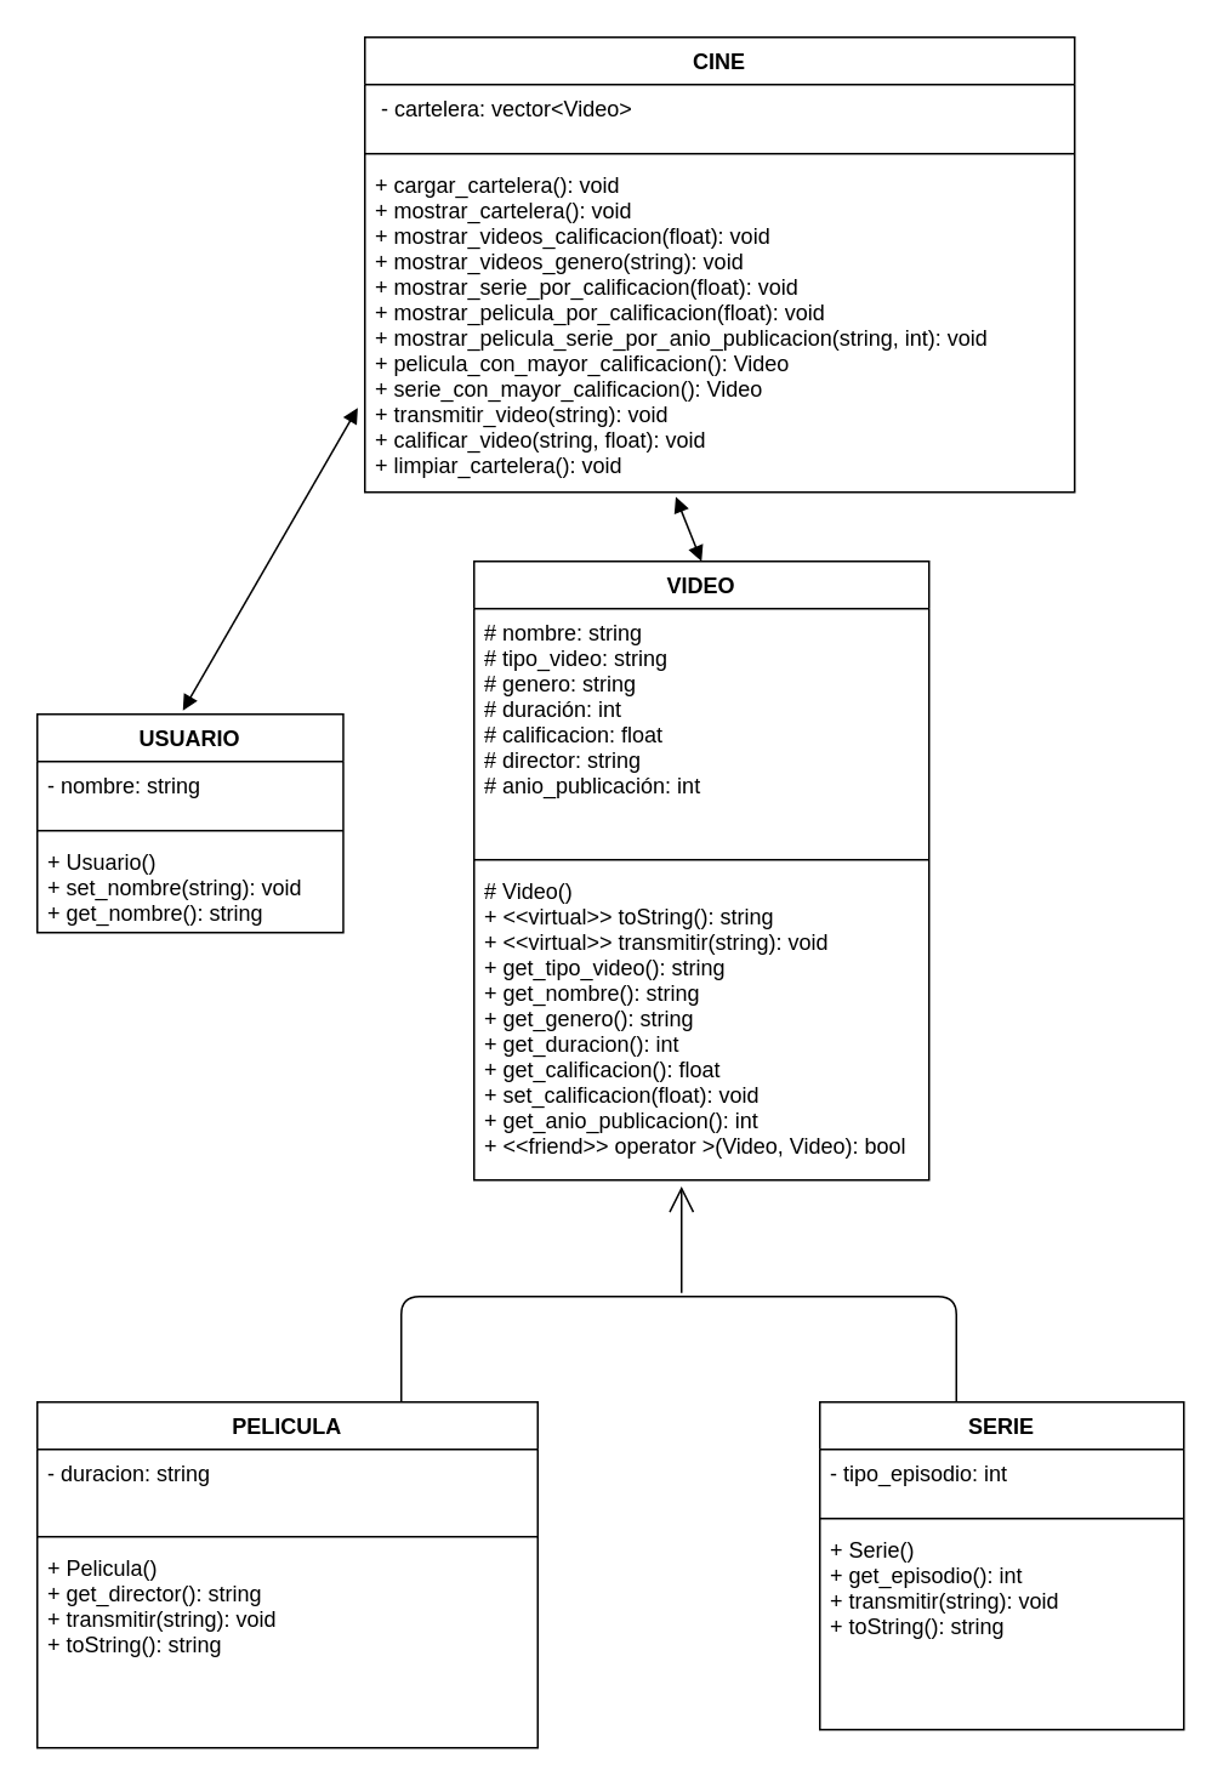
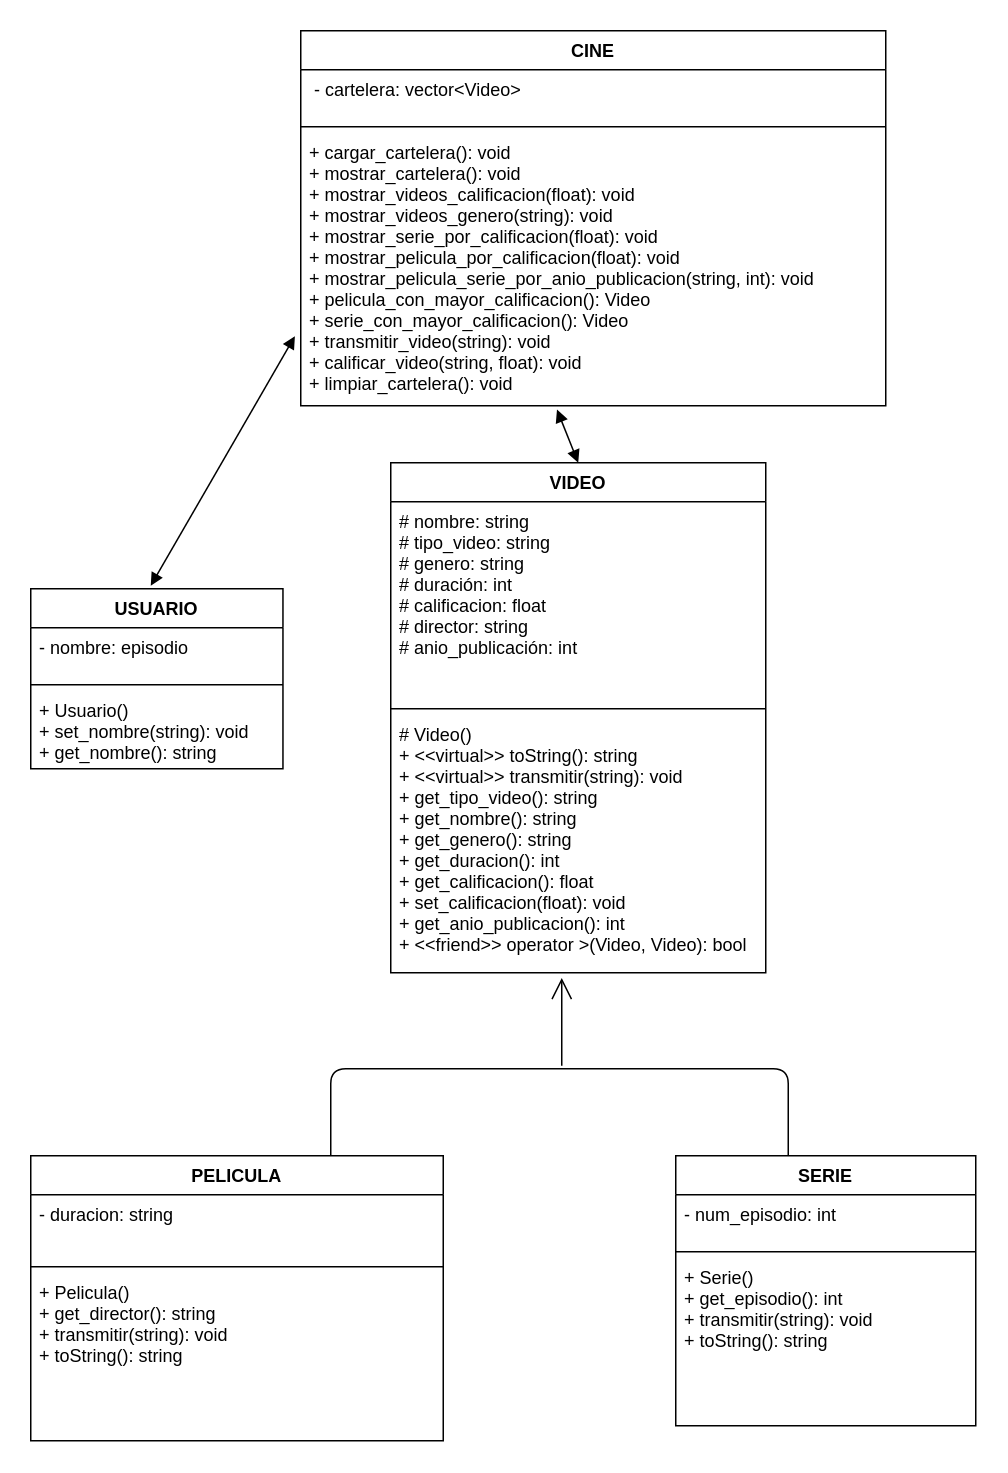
  <mxCell id="0" />
  <mxCell id="1" parent="0" />
  <mxCell id="2" value="USUARIO" style="swimlane;fontStyle=1;align=center;verticalAlign=top;childLayout=stackLayout;horizontal=1;startSize=26;horizontalStack=0;resizeParent=1;resizeParentMax=0;resizeLast=0;collapsible=1;marginBottom=0;" parent="1" vertex="1"><mxGeometry x="20" y="392" width="168.14" height="120" as="geometry" /></mxCell>
- <mxCell id="3" value="- nombre: string" style="text;strokeColor=none;fillColor=none;align=left;verticalAlign=top;spacingLeft=4;spacingRight=4;overflow=hidden;rotatable=0;points=[[0,0.5],[1,0.5]];portConstraint=eastwest;" parent="2" vertex="1"><mxGeometry y="26" width="168.14" height="34" as="geometry" /></mxCell>
+ <mxCell id="3" value="- nombre: episodio" style="text;strokeColor=none;fillColor=none;align=left;verticalAlign=top;spacingLeft=4;spacingRight=4;overflow=hidden;rotatable=0;points=[[0,0.5],[1,0.5]];portConstraint=eastwest;" parent="2" vertex="1"><mxGeometry y="26" width="168.14" height="34" as="geometry" /></mxCell>
  <mxCell id="4" value="" style="line;strokeWidth=1;fillColor=none;align=left;verticalAlign=middle;spacingTop=-1;spacingLeft=3;spacingRight=3;rotatable=0;labelPosition=right;points=[];portConstraint=eastwest;strokeColor=inherit;" parent="2" vertex="1"><mxGeometry y="60" width="168.14" height="8" as="geometry" /></mxCell>
  <mxCell id="5" value="+ Usuario()&#10;+ set_nombre(string): void&#10;+ get_nombre(): string&#10;" style="text;strokeColor=none;fillColor=none;align=left;verticalAlign=top;spacingLeft=4;spacingRight=4;overflow=hidden;rotatable=0;points=[[0,0.5],[1,0.5]];portConstraint=eastwest;fontStyle=0" parent="2" vertex="1"><mxGeometry y="68" width="168.14" height="52" as="geometry" /></mxCell>
  <mxCell id="6" value="CINE" style="swimlane;fontStyle=1;align=center;verticalAlign=top;childLayout=stackLayout;horizontal=1;startSize=26;horizontalStack=0;resizeParent=1;resizeParentMax=0;resizeLast=0;collapsible=1;marginBottom=0;" parent="1" vertex="1"><mxGeometry x="200" y="20" width="390" height="250" as="geometry" /></mxCell>
  <mxCell id="7" value=" - cartelera: vector&lt;Video&gt;" style="text;strokeColor=none;fillColor=none;align=left;verticalAlign=top;spacingLeft=4;spacingRight=4;overflow=hidden;rotatable=0;points=[[0,0.5],[1,0.5]];portConstraint=eastwest;" parent="6" vertex="1"><mxGeometry y="26" width="390" height="34" as="geometry" /></mxCell>
  <mxCell id="8" value="" style="line;strokeWidth=1;fillColor=none;align=left;verticalAlign=middle;spacingTop=-1;spacingLeft=3;spacingRight=3;rotatable=0;labelPosition=right;points=[];portConstraint=eastwest;strokeColor=inherit;" parent="6" vertex="1"><mxGeometry y="60" width="390" height="8" as="geometry" /></mxCell>
  <mxCell id="9" value="+ cargar_cartelera(): void&#10;+ mostrar_cartelera(): void&#10;+ mostrar_videos_calificacion(float): void &#10;+ mostrar_videos_genero(string): void&#10;+ mostrar_serie_por_calificacion(float): void&#10;+ mostrar_pelicula_por_calificacion(float): void&#10;+ mostrar_pelicula_serie_por_anio_publicacion(string, int): void &#10;+ pelicula_con_mayor_calificacion(): Video&#10;+ serie_con_mayor_calificacion(): Video&#10;+ transmitir_video(string): void&#10;+ calificar_video(string, float): void&#10;+ limpiar_cartelera(): void&#10;&#10;" style="text;strokeColor=none;fillColor=none;align=left;verticalAlign=top;spacingLeft=4;spacingRight=4;overflow=hidden;rotatable=0;points=[[0,0.5],[1,0.5]];portConstraint=eastwest;" parent="6" vertex="1"><mxGeometry y="68" width="390" height="182" as="geometry" /></mxCell>
  <mxCell id="10" value="PELICULA" style="swimlane;fontStyle=1;align=center;verticalAlign=top;childLayout=stackLayout;horizontal=1;startSize=26;horizontalStack=0;resizeParent=1;resizeParentMax=0;resizeLast=0;collapsible=1;marginBottom=0;" parent="1" vertex="1"><mxGeometry x="20" y="770" width="275" height="190" as="geometry" /></mxCell>
  <mxCell id="11" value="- duracion: string" style="text;strokeColor=none;fillColor=none;align=left;verticalAlign=top;spacingLeft=4;spacingRight=4;overflow=hidden;rotatable=0;points=[[0,0.5],[1,0.5]];portConstraint=eastwest;" parent="10" vertex="1"><mxGeometry y="26" width="275" height="44" as="geometry" /></mxCell>
  <mxCell id="12" value="" style="line;strokeWidth=1;fillColor=none;align=left;verticalAlign=middle;spacingTop=-1;spacingLeft=3;spacingRight=3;rotatable=0;labelPosition=right;points=[];portConstraint=eastwest;strokeColor=inherit;" parent="10" vertex="1"><mxGeometry y="70" width="275" height="8" as="geometry" /></mxCell>
  <mxCell id="13" value="+ Pelicula()&#10;+ get_director(): string&#10;+ transmitir(string): void&#10;+ toString(): string" style="text;strokeColor=none;fillColor=none;align=left;verticalAlign=top;spacingLeft=4;spacingRight=4;overflow=hidden;rotatable=0;points=[[0,0.5],[1,0.5]];portConstraint=eastwest;" parent="10" vertex="1"><mxGeometry y="78" width="275" height="112" as="geometry" /></mxCell>
  <mxCell id="14" value="SERIE" style="swimlane;fontStyle=1;align=center;verticalAlign=top;childLayout=stackLayout;horizontal=1;startSize=26;horizontalStack=0;resizeParent=1;resizeParentMax=0;resizeLast=0;collapsible=1;marginBottom=0;" parent="1" vertex="1"><mxGeometry x="450" y="770" width="200" height="180" as="geometry" /></mxCell>
- <mxCell id="15" value="- tipo_episodio: int&#10;" style="text;strokeColor=none;fillColor=none;align=left;verticalAlign=top;spacingLeft=4;spacingRight=4;overflow=hidden;rotatable=0;points=[[0,0.5],[1,0.5]];portConstraint=eastwest;" parent="14" vertex="1"><mxGeometry y="26" width="200" height="34" as="geometry" /></mxCell>
+ <mxCell id="15" value="- num_episodio: int&#10;" style="text;strokeColor=none;fillColor=none;align=left;verticalAlign=top;spacingLeft=4;spacingRight=4;overflow=hidden;rotatable=0;points=[[0,0.5],[1,0.5]];portConstraint=eastwest;" parent="14" vertex="1"><mxGeometry y="26" width="200" height="34" as="geometry" /></mxCell>
  <mxCell id="16" value="" style="line;strokeWidth=1;fillColor=none;align=left;verticalAlign=middle;spacingTop=-1;spacingLeft=3;spacingRight=3;rotatable=0;labelPosition=right;points=[];portConstraint=eastwest;strokeColor=inherit;" parent="14" vertex="1"><mxGeometry y="60" width="200" height="8" as="geometry" /></mxCell>
  <mxCell id="17" value="+ Serie()&#10;+ get_episodio(): int&#10;+ transmitir(string): void&#10;+ toString(): string" style="text;strokeColor=none;fillColor=none;align=left;verticalAlign=top;spacingLeft=4;spacingRight=4;overflow=hidden;rotatable=0;points=[[0,0.5],[1,0.5]];portConstraint=eastwest;" parent="14" vertex="1"><mxGeometry y="68" width="200" height="112" as="geometry" /></mxCell>
  <mxCell id="18" value="VIDEO" style="swimlane;fontStyle=1;align=center;verticalAlign=top;childLayout=stackLayout;horizontal=1;startSize=26;horizontalStack=0;resizeParent=1;resizeParentMax=0;resizeLast=0;collapsible=1;marginBottom=0;" parent="1" vertex="1"><mxGeometry x="260" y="308" width="250" height="340" as="geometry" /></mxCell>
  <mxCell id="19" value="# nombre: string&#10;# tipo_video: string&#10;# genero: string&#10;# duración: int&#10;# calificacion: float&#10;# director: string&#10;# anio_publicación: int&#10;" style="text;strokeColor=none;fillColor=none;align=left;verticalAlign=top;spacingLeft=4;spacingRight=4;overflow=hidden;rotatable=0;points=[[0,0.5],[1,0.5]];portConstraint=eastwest;" parent="18" vertex="1"><mxGeometry y="26" width="250" height="134" as="geometry" /></mxCell>
  <mxCell id="20" value="" style="line;strokeWidth=1;fillColor=none;align=left;verticalAlign=middle;spacingTop=-1;spacingLeft=3;spacingRight=3;rotatable=0;labelPosition=right;points=[];portConstraint=eastwest;strokeColor=inherit;" parent="18" vertex="1"><mxGeometry y="160" width="250" height="8" as="geometry" /></mxCell>
  <mxCell id="21" value="# Video()&#10;+ &lt;&lt;virtual&gt;&gt; toString(): string&#10;+ &lt;&lt;virtual&gt;&gt; transmitir(string): void&#10;+ get_tipo_video(): string&#10;+ get_nombre(): string&#10;+ get_genero(): string&#10;+ get_duracion(): int&#10;+ get_calificacion(): float&#10;+ set_calificacion(float): void&#10;+ get_anio_publicacion(): int&#10;+ &lt;&lt;friend&gt;&gt; operator &gt;(Video, Video): bool" style="text;strokeColor=none;fillColor=none;align=left;verticalAlign=top;spacingLeft=4;spacingRight=4;overflow=hidden;rotatable=0;points=[[0,0.5],[1,0.5]];portConstraint=eastwest;" parent="18" vertex="1"><mxGeometry y="168" width="250" height="172" as="geometry" /></mxCell>
  <mxCell id="22" value="" style="endArrow=none;html=1;edgeStyle=orthogonalEdgeStyle;exitX=0.5;exitY=0;exitDx=0;exitDy=0;entryX=0.5;entryY=0;entryDx=0;entryDy=0;" parent="1" edge="1"><mxGeometry relative="1" as="geometry"><mxPoint x="525.01" y="770" as="sourcePoint" /><mxPoint x="220.01" y="770" as="targetPoint" /><Array as="points"><mxPoint x="525.01" y="712" /><mxPoint x="220.01" y="712" /></Array></mxGeometry></mxCell>
  <mxCell id="23" value="" style="endArrow=block;startArrow=block;endFill=1;startFill=1;html=1;entryX=0.5;entryY=0;entryDx=0;entryDy=0;exitX=0.438;exitY=1.014;exitDx=0;exitDy=0;exitPerimeter=0;" parent="1" source="9" target="18" edge="1"><mxGeometry width="160" relative="1" as="geometry"><mxPoint x="356" y="280" as="sourcePoint" /><mxPoint x="640" y="320" as="targetPoint" /></mxGeometry></mxCell>
  <mxCell id="24" value="" style="endArrow=open;endFill=1;endSize=12;html=1;entryX=0.456;entryY=1.02;entryDx=0;entryDy=0;entryPerimeter=0;" parent="1" target="21" edge="1"><mxGeometry width="160" relative="1" as="geometry"><mxPoint x="374" y="710" as="sourcePoint" /><mxPoint x="400" y="640" as="targetPoint" /></mxGeometry></mxCell>
  <mxCell id="25" value="" style="endArrow=block;startArrow=block;endFill=1;startFill=1;html=1;entryX=-0.01;entryY=0.745;entryDx=0;entryDy=0;entryPerimeter=0;" parent="1" target="9" edge="1"><mxGeometry width="160" relative="1" as="geometry"><mxPoint x="100" y="390" as="sourcePoint" /><mxPoint x="400" y="300" as="targetPoint" /></mxGeometry></mxCell>
